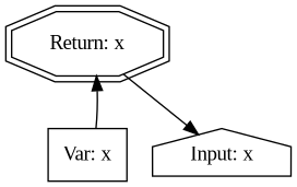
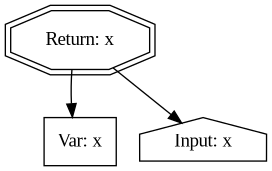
  digraph {
    fontname="Liberation Serif"
    node [fontname="Liberation Serif"]
    edge [fontname="Liberation Serif"]
    n1 [label="Return: x" shape=doubleoctagon]
    n2 [label="Var: x" shape=box]
    n3 [label="Input: x" shape=house]
-   n2 -> n1
+   n1 -> n2
    n1 -> n3
  }
